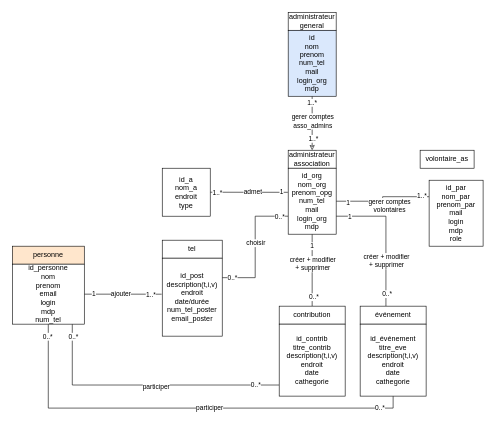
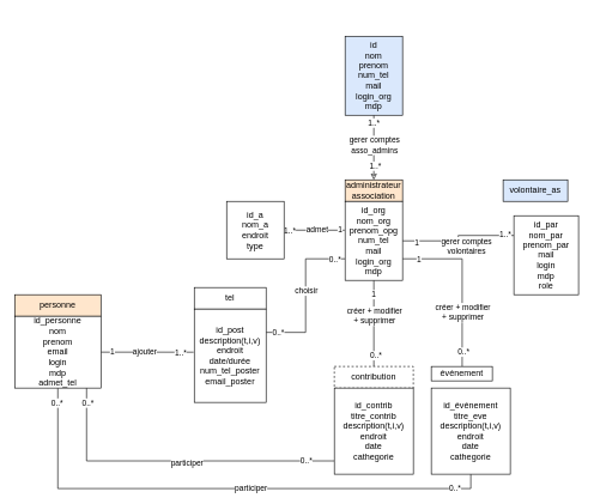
  <mxCell id="0" />
  <mxCell id="1" parent="0" />
  <mxCell id="2" style="rounded=0;orthogonalLoop=1;jettySize=auto;html=1;entryX=-0.007;entryY=0.365;entryDx=0;entryDy=0;entryPerimeter=0;endArrow=none;endFill=0;" edge="1" parent="1" source="6" target="23"><mxGeometry relative="1" as="geometry"><Array as="points" /></mxGeometry></mxCell>
  <mxCell id="3" value="1..*" style="edgeLabel;html=1;align=center;verticalAlign=middle;resizable=0;points=[];" vertex="1" connectable="0" parent="2"><mxGeometry x="-0.81" relative="1" as="geometry"><mxPoint as="offset" /></mxGeometry></mxCell>
  <mxCell id="4" value="1" style="edgeLabel;html=1;align=center;verticalAlign=middle;resizable=0;points=[];" vertex="1" connectable="0" parent="2"><mxGeometry x="0.829" y="1" relative="1" as="geometry"><mxPoint as="offset" /></mxGeometry></mxCell>
  <mxCell id="5" value="admet" style="edgeLabel;html=1;align=center;verticalAlign=middle;resizable=0;points=[];" vertex="1" connectable="0" parent="2"><mxGeometry x="0.106" y="2" relative="1" as="geometry"><mxPoint x="-1.43" as="offset" /></mxGeometry></mxCell>
- <mxCell id="6" value="id_a&lt;br&gt;nom_a&lt;br&gt;endroit&lt;br&gt;type" style="whiteSpace=wrap;html=1;aspect=fixed;" vertex="1" parent="1"><mxGeometry x="270" y="280" width="80" height="80" as="geometry" /></mxCell>
- <mxCell id="7" value="administrateur association" style="rounded=0;whiteSpace=wrap;html=1;" vertex="1" parent="1"><mxGeometry x="480" y="250" width="80" height="30" as="geometry" /></mxCell>
+ <mxCell id="6" value="id_a&lt;br&gt;nom_a&lt;br&gt;endroit&lt;br&gt;type" style="whiteSpace=wrap;html=1;aspect=fixed;" vertex="1" parent="1"><mxGeometry x="315" y="280" width="80" height="80" as="geometry" /></mxCell>
+ <mxCell id="7" value="administrateur association" style="rounded=0;whiteSpace=wrap;html=1;fillColor=#ffe6cc;" vertex="1" parent="1"><mxGeometry x="480" y="250" width="80" height="30" as="geometry" /></mxCell>
  <mxCell id="8" style="edgeStyle=orthogonalEdgeStyle;rounded=0;orthogonalLoop=1;jettySize=auto;html=1;entryX=0;entryY=0.25;entryDx=0;entryDy=0;endArrow=none;endFill=0;" edge="1" parent="1" source="23" target="25"><mxGeometry relative="1" as="geometry" /></mxCell>
  <mxCell id="9" value="gerer comptes&lt;br&gt;volontaires" style="edgeLabel;html=1;align=center;verticalAlign=middle;resizable=0;points=[];" vertex="1" connectable="0" parent="8"><mxGeometry x="0.167" y="1" relative="1" as="geometry"><mxPoint x="1.0" y="15.57" as="offset" /></mxGeometry></mxCell>
  <mxCell id="10" value="1..*" style="edgeLabel;html=1;align=center;verticalAlign=middle;resizable=0;points=[];" vertex="1" connectable="0" parent="8"><mxGeometry x="0.848" y="2" relative="1" as="geometry"><mxPoint as="offset" /></mxGeometry></mxCell>
  <mxCell id="11" value="1" style="edgeLabel;html=1;align=center;verticalAlign=middle;resizable=0;points=[];" vertex="1" connectable="0" parent="8"><mxGeometry x="-0.828" y="-1" relative="1" as="geometry"><mxPoint x="5.14" as="offset" /></mxGeometry></mxCell>
  <mxCell id="12" style="edgeStyle=orthogonalEdgeStyle;rounded=0;orthogonalLoop=1;jettySize=auto;html=1;entryX=0.5;entryY=0;entryDx=0;entryDy=0;endArrow=none;endFill=0;" edge="1" parent="1" source="23" target="32"><mxGeometry relative="1" as="geometry" /></mxCell>
  <mxCell id="13" value="1" style="edgeLabel;html=1;align=center;verticalAlign=middle;resizable=0;points=[];" vertex="1" connectable="0" parent="12"><mxGeometry x="-0.69" y="-1" relative="1" as="geometry"><mxPoint as="offset" /></mxGeometry></mxCell>
  <mxCell id="14" value="0..*" style="edgeLabel;html=1;align=center;verticalAlign=middle;resizable=0;points=[];" vertex="1" connectable="0" parent="12"><mxGeometry x="0.731" y="2" relative="1" as="geometry"><mxPoint as="offset" /></mxGeometry></mxCell>
  <mxCell id="15" style="edgeStyle=orthogonalEdgeStyle;rounded=0;orthogonalLoop=1;jettySize=auto;html=1;entryX=1;entryY=0.25;entryDx=0;entryDy=0;endArrow=none;endFill=0;" edge="1" parent="1" source="23" target="35"><mxGeometry relative="1" as="geometry"><Array as="points"><mxPoint x="425" y="360" /><mxPoint x="425" y="463" /></Array></mxGeometry></mxCell>
  <mxCell id="16" value="choisir" style="edgeLabel;html=1;align=center;verticalAlign=middle;resizable=0;points=[];" vertex="1" connectable="0" parent="15"><mxGeometry x="-0.071" relative="1" as="geometry"><mxPoint as="offset" /></mxGeometry></mxCell>
  <mxCell id="17" value="0..*" style="edgeLabel;html=1;align=center;verticalAlign=middle;resizable=0;points=[];" vertex="1" connectable="0" parent="15"><mxGeometry x="0.841" relative="1" as="geometry"><mxPoint as="offset" /></mxGeometry></mxCell>
  <mxCell id="18" value="0..*" style="edgeLabel;html=1;align=center;verticalAlign=middle;resizable=0;points=[];" vertex="1" connectable="0" parent="15"><mxGeometry x="-0.86" relative="1" as="geometry"><mxPoint as="offset" /></mxGeometry></mxCell>
  <mxCell id="19" style="edgeStyle=orthogonalEdgeStyle;rounded=0;orthogonalLoop=1;jettySize=auto;html=1;endArrow=none;endFill=0;" edge="1" parent="1" source="23" target="50"><mxGeometry relative="1" as="geometry"><Array as="points"><mxPoint x="643" y="360" /></Array></mxGeometry></mxCell>
  <mxCell id="20" value="créer + modifier&lt;br&gt;+ supprimer" style="edgeLabel;html=1;align=center;verticalAlign=middle;resizable=0;points=[];" vertex="1" connectable="0" parent="19"><mxGeometry x="0.347" relative="1" as="geometry"><mxPoint as="offset" /></mxGeometry></mxCell>
  <mxCell id="21" value="1" style="edgeLabel;html=1;align=center;verticalAlign=middle;resizable=0;points=[];" vertex="1" connectable="0" parent="19"><mxGeometry x="-0.815" y="-1" relative="1" as="geometry"><mxPoint as="offset" /></mxGeometry></mxCell>
  <mxCell id="22" value="0..*" style="edgeLabel;html=1;align=center;verticalAlign=middle;resizable=0;points=[];" vertex="1" connectable="0" parent="19"><mxGeometry x="0.823" y="1" relative="1" as="geometry"><mxPoint as="offset" /></mxGeometry></mxCell>
  <mxCell id="23" value="&lt;span&gt;id_org&lt;/span&gt;&lt;br&gt;&lt;span&gt;nom_org&lt;/span&gt;&lt;br&gt;&lt;span&gt;prenom_opg&lt;br&gt;&lt;/span&gt;num_tel&lt;br&gt;&lt;span&gt;mail&lt;br&gt;&lt;/span&gt;login_org&lt;br&gt;&lt;span&gt;mdp&lt;/span&gt;" style="rounded=0;whiteSpace=wrap;html=1;" vertex="1" parent="1"><mxGeometry x="480" y="280" width="80" height="110" as="geometry" /></mxCell>
- <mxCell id="24" value="volontaire_as" style="rounded=0;whiteSpace=wrap;html=1;" vertex="1" parent="1"><mxGeometry x="700" y="250" width="90" height="30" as="geometry" /></mxCell>
+ <mxCell id="24" value="volontaire_as" style="rounded=0;whiteSpace=wrap;html=1;fillColor=#dae8fc;" vertex="1" parent="1"><mxGeometry x="700" y="250" width="90" height="30" as="geometry" /></mxCell>
  <mxCell id="25" value="&lt;span&gt;id_par&lt;/span&gt;&lt;br&gt;&lt;span&gt;nom_par&lt;/span&gt;&lt;br&gt;&lt;span&gt;prenom_par&lt;/span&gt;&lt;br&gt;&lt;span&gt;mail&lt;br&gt;&lt;/span&gt;login&lt;br&gt;&lt;span&gt;mdp&lt;br&gt;role&lt;br&gt;&lt;/span&gt;" style="rounded=0;whiteSpace=wrap;html=1;" vertex="1" parent="1"><mxGeometry x="715" y="300" width="90" height="110" as="geometry" /></mxCell>
- <mxCell id="26" value="administrateur general" style="rounded=0;whiteSpace=wrap;html=1;" vertex="1" parent="1"><mxGeometry x="480" y="20" width="80" height="30" as="geometry" /></mxCell>
  <mxCell id="27" style="edgeStyle=orthogonalEdgeStyle;rounded=0;orthogonalLoop=1;jettySize=auto;html=1;exitX=0.5;exitY=1;exitDx=0;exitDy=0;endArrow=classic;endFill=0;entryX=0.5;entryY=0;entryDx=0;entryDy=0;" edge="1" parent="1" source="31" target="7"><mxGeometry relative="1" as="geometry"><mxPoint x="520" y="240" as="targetPoint" /></mxGeometry></mxCell>
  <mxCell id="28" value="gerer comptes&lt;br&gt;asso_admins" style="edgeLabel;html=1;align=center;verticalAlign=middle;resizable=0;points=[];" vertex="1" connectable="0" parent="27"><mxGeometry x="0.233" y="-2" relative="1" as="geometry"><mxPoint x="2" y="-13.43" as="offset" /></mxGeometry></mxCell>
  <mxCell id="29" value="1..*" style="edgeLabel;html=1;align=center;verticalAlign=middle;resizable=0;points=[];" vertex="1" connectable="0" parent="27"><mxGeometry x="0.797" y="1" relative="1" as="geometry"><mxPoint y="-10.57" as="offset" /></mxGeometry></mxCell>
  <mxCell id="30" value="1..*" style="edgeLabel;html=1;align=center;verticalAlign=middle;resizable=0;points=[];" vertex="1" connectable="0" parent="27"><mxGeometry x="-0.778" y="-1" relative="1" as="geometry"><mxPoint as="offset" /></mxGeometry></mxCell>
  <mxCell id="31" value="&lt;span&gt;id&lt;/span&gt;&lt;br&gt;&lt;span&gt;nom&lt;/span&gt;&lt;br&gt;&lt;span&gt;prenom&lt;br&gt;&lt;/span&gt;num_tel&lt;br&gt;&lt;span&gt;mail&lt;br&gt;&lt;/span&gt;login_org&lt;br&gt;&lt;span&gt;mdp&lt;/span&gt;" style="rounded=0;whiteSpace=wrap;html=1;fillColor=#dae8fc;" vertex="1" parent="1"><mxGeometry x="480" y="50" width="80" height="110" as="geometry" /></mxCell>
- <mxCell id="32" value="contribution" style="rounded=0;whiteSpace=wrap;html=1;" vertex="1" parent="1"><mxGeometry x="465" y="510" width="110" height="30" as="geometry" /></mxCell>
+ <mxCell id="32" value="contribution" style="rounded=0;whiteSpace=wrap;html=1;dashed=1;" vertex="1" parent="1"><mxGeometry x="465" y="510" width="110" height="30" as="geometry" /></mxCell>
  <mxCell id="33" value="id_contrib&lt;br&gt;titre_contrib&lt;br&gt;description(t,i,v)&lt;br&gt;endroit&lt;br&gt;date&lt;br&gt;cathegorie" style="rounded=0;whiteSpace=wrap;html=1;" vertex="1" parent="1"><mxGeometry x="465" y="540" width="110" height="120" as="geometry" /></mxCell>
  <mxCell id="34" value="tel" style="rounded=0;whiteSpace=wrap;html=1;" vertex="1" parent="1"><mxGeometry x="270" y="400" width="100" height="30" as="geometry" /></mxCell>
  <mxCell id="35" value="id_post&lt;br&gt;description(t,i,v)&lt;br&gt;endroit&lt;br&gt;date/durée&lt;br&gt;num_tel_poster&lt;br&gt;email_poster" style="rounded=0;whiteSpace=wrap;html=1;" vertex="1" parent="1"><mxGeometry x="270" y="430" width="100" height="130" as="geometry" /></mxCell>
  <mxCell id="36" value="personne" style="rounded=0;whiteSpace=wrap;html=1;fillColor=#ffe6cc;" vertex="1" parent="1"><mxGeometry x="20" y="410" width="120" height="30" as="geometry" /></mxCell>
  <mxCell id="37" style="edgeStyle=orthogonalEdgeStyle;rounded=0;orthogonalLoop=1;jettySize=auto;html=1;entryX=-0.01;entryY=0.462;entryDx=0;entryDy=0;entryPerimeter=0;endArrow=none;endFill=0;" edge="1" parent="1" source="49" target="35"><mxGeometry relative="1" as="geometry" /></mxCell>
  <mxCell id="38" value="ajouter" style="edgeLabel;html=1;align=center;verticalAlign=middle;resizable=0;points=[];" vertex="1" connectable="0" parent="37"><mxGeometry x="0.114" relative="1" as="geometry"><mxPoint x="-11.44" y="-0.11" as="offset" /></mxGeometry></mxCell>
  <mxCell id="39" value="1" style="edgeLabel;html=1;align=center;verticalAlign=middle;resizable=0;points=[];" vertex="1" connectable="0" parent="37"><mxGeometry x="-0.772" y="1" relative="1" as="geometry"><mxPoint as="offset" /></mxGeometry></mxCell>
  <mxCell id="40" value="1..*" style="edgeLabel;html=1;align=center;verticalAlign=middle;resizable=0;points=[];" vertex="1" connectable="0" parent="37"><mxGeometry x="0.725" y="-1" relative="1" as="geometry"><mxPoint as="offset" /></mxGeometry></mxCell>
  <mxCell id="41" style="edgeStyle=orthogonalEdgeStyle;rounded=0;orthogonalLoop=1;jettySize=auto;html=1;endArrow=none;endFill=0;entryX=-0.003;entryY=0.846;entryDx=0;entryDy=0;entryPerimeter=0;" edge="1" parent="1" source="49" target="33"><mxGeometry relative="1" as="geometry"><mxPoint x="460" y="641" as="targetPoint" /><Array as="points"><mxPoint x="120" y="641" /></Array></mxGeometry></mxCell>
  <mxCell id="42" value="participer" style="edgeLabel;html=1;align=center;verticalAlign=middle;resizable=0;points=[];" vertex="1" connectable="0" parent="41"><mxGeometry x="0.079" y="-2" relative="1" as="geometry"><mxPoint as="offset" /></mxGeometry></mxCell>
  <mxCell id="43" value="0..*" style="edgeLabel;html=1;align=center;verticalAlign=middle;resizable=0;points=[];" vertex="1" connectable="0" parent="41"><mxGeometry x="-0.91" y="1" relative="1" as="geometry"><mxPoint as="offset" /></mxGeometry></mxCell>
  <mxCell id="44" value="0..*" style="edgeLabel;html=1;align=center;verticalAlign=middle;resizable=0;points=[];" vertex="1" connectable="0" parent="41"><mxGeometry x="0.826" relative="1" as="geometry"><mxPoint as="offset" /></mxGeometry></mxCell>
  <mxCell id="45" style="edgeStyle=orthogonalEdgeStyle;rounded=0;orthogonalLoop=1;jettySize=auto;html=1;entryX=0.5;entryY=1;entryDx=0;entryDy=0;endArrow=none;endFill=0;" edge="1" parent="1" source="49" target="51"><mxGeometry relative="1" as="geometry"><Array as="points"><mxPoint x="80" y="680" /><mxPoint x="655" y="680" /></Array></mxGeometry></mxCell>
  <mxCell id="46" value="participer" style="edgeLabel;html=1;align=center;verticalAlign=middle;resizable=0;points=[];" vertex="1" connectable="0" parent="45"><mxGeometry x="0.111" y="1" relative="1" as="geometry"><mxPoint as="offset" /></mxGeometry></mxCell>
  <mxCell id="47" value="0..*" style="edgeLabel;html=1;align=center;verticalAlign=middle;resizable=0;points=[];" vertex="1" connectable="0" parent="45"><mxGeometry x="-0.945" y="-2" relative="1" as="geometry"><mxPoint as="offset" /></mxGeometry></mxCell>
  <mxCell id="48" value="0..*" style="edgeLabel;html=1;align=center;verticalAlign=middle;resizable=0;points=[];" vertex="1" connectable="0" parent="45"><mxGeometry x="0.884" y="1" relative="1" as="geometry"><mxPoint as="offset" /></mxGeometry></mxCell>
- <mxCell id="49" value="id_personne&lt;br&gt;nom&lt;br&gt;prenom&lt;br&gt;email&lt;br&gt;login&lt;br&gt;mdp&lt;br&gt;num_tel" style="rounded=0;whiteSpace=wrap;html=1;" vertex="1" parent="1"><mxGeometry x="20" y="440" width="120" height="100" as="geometry" /></mxCell>
- <mxCell id="50" value="événement" style="rounded=0;whiteSpace=wrap;html=1;" vertex="1" parent="1"><mxGeometry x="600" y="510" width="110" height="30" as="geometry" /></mxCell>
+ <mxCell id="49" value="id_personne&lt;br&gt;nom&lt;br&gt;prenom&lt;br&gt;email&lt;br&gt;login&lt;br&gt;mdp&lt;br&gt;admet_tel" style="rounded=0;whiteSpace=wrap;html=1;" vertex="1" parent="1"><mxGeometry x="20" y="440" width="120" height="100" as="geometry" /></mxCell>
+ <mxCell id="50" value="événement" style="rounded=0;whiteSpace=wrap;html=1;" vertex="1" parent="1"><mxGeometry x="600" y="510" width="85" height="20" as="geometry" /></mxCell>
  <mxCell id="51" value="id_événement&lt;br&gt;titre_eve&lt;br&gt;description(t,i,v)&lt;br&gt;endroit&lt;br&gt;date&lt;br&gt;cathegorie" style="rounded=0;whiteSpace=wrap;html=1;" vertex="1" parent="1"><mxGeometry x="600" y="540" width="110" height="120" as="geometry" /></mxCell>
  <mxCell id="52" value="créer + modifier&lt;br&gt;+ supprimer" style="edgeLabel;html=1;align=center;verticalAlign=middle;resizable=0;points=[];" vertex="1" connectable="0" parent="1"><mxGeometry x="520" y="439.999" as="geometry" /></mxCell>
